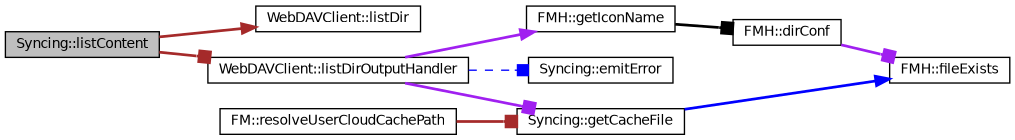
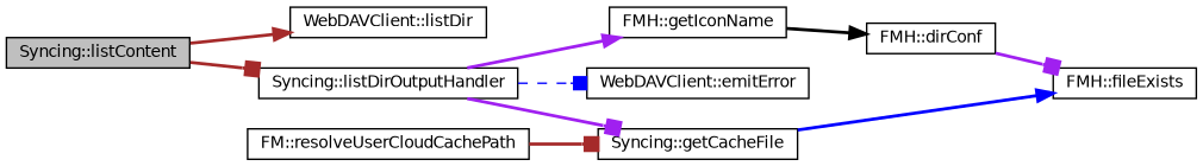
  digraph {
    rankdir=LR
    node [color=black fillcolor=white fontname=Helvetica fontsize=10 shape=record style=filled]
    edge [arrowhead=box color=brown fontname=Helvetica fontsize=10 labelfontname=Helvetica labelfontsize=10 style=bold]
    n1 [fillcolor=grey75 fontcolor=black height=0.2 label="Syncing::listContent" width=0.4]
    n2 [height=0.2 label="WebDAVClient::listDir" width=0.4]
-   n3 [height=0.2 label="WebDAVClient::listDirOutputHandler" width=0.4]
+   n3 [height=0.2 label="Syncing::listDirOutputHandler" width=0.4]
    n4 [height=0.2 label="FMH::getIconName" width=0.4]
    n5 [height=0.2 label="Syncing::getCacheFile" width=0.4]
-   n6 [height=0.2 label="Syncing::emitError" width=0.4]
+   n6 [height=0.2 label="WebDAVClient::emitError" width=0.4]
    n7 [height=0.2 label="FMH::dirConf" width=0.4]
    n8 [height=0.2 label="FMH::fileExists" width=0.4]
    n9 [height=0.2 label="FM::resolveUserCloudCachePath" width=0.4]
    n1 -> n2 [arrowhead=normal]
    n1 -> n3
    n3 -> n4 [arrowhead=normal color=purple]
    n3 -> n5 [color=purple]
    n3 -> n6 [color=blue style=dashed]
-   n4 -> n7 [color=black]
+   n4 -> n7 [arrowhead=normal color=black]
    n5 -> n8 [arrowhead=normal color=blue]
    n7 -> n8 [color=purple]
    n9 -> n5
  }
